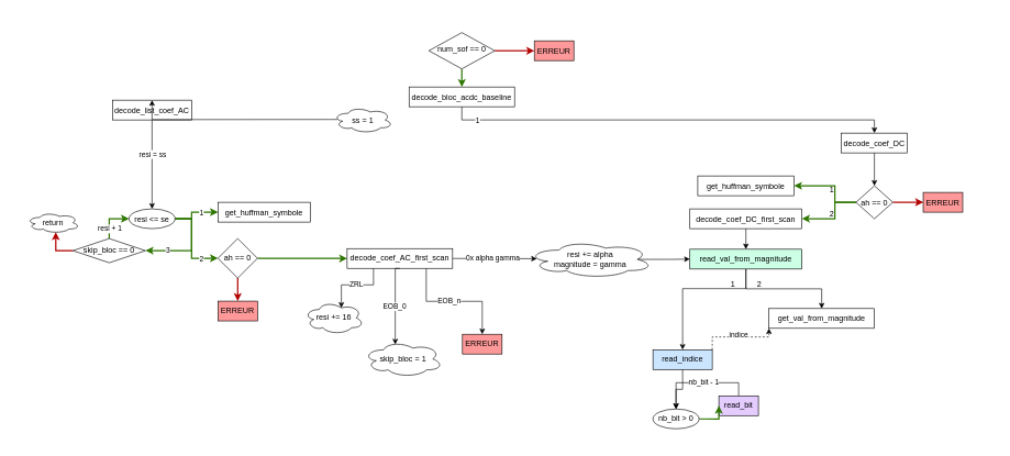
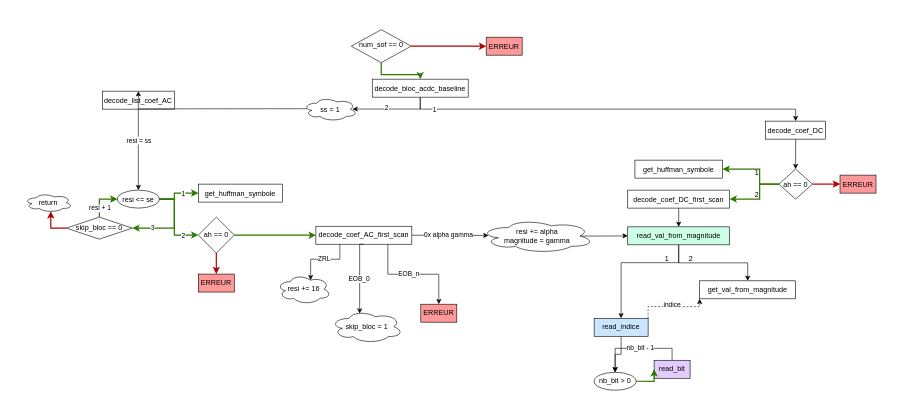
  <mxCell id="0" />
  <mxCell id="1" value="Cadre" parent="0" />
  <mxCell id="2" value="" style="rounded=0;whiteSpace=wrap;html=1;fillColor=default;strokeColor=none;" vertex="1" parent="1"><mxGeometry x="20" y="20" width="1490" height="650" as="geometry" /></mxCell>
  <mxCell id="3" parent="0" />
  <mxCell id="4" style="edgeStyle=orthogonalEdgeStyle;rounded=0;orthogonalLoop=1;jettySize=auto;html=1;exitX=0.5;exitY=1;exitDx=0;exitDy=0;entryX=0.5;entryY=0;entryDx=0;entryDy=0;" edge="1" parent="3" source="5" target="29"><mxGeometry relative="1" as="geometry" /></mxCell>
  <mxCell id="5" value="decode_coef_DC" style="rounded=0;whiteSpace=wrap;html=1;" vertex="1" parent="3"><mxGeometry x="1276" y="201.5" width="100" height="30" as="geometry" /></mxCell>
  <mxCell id="6" style="edgeStyle=orthogonalEdgeStyle;rounded=0;orthogonalLoop=1;jettySize=auto;html=1;exitX=0.5;exitY=1;exitDx=0;exitDy=0;entryX=0.5;entryY=0;entryDx=0;entryDy=0;" edge="1" parent="3" source="7" target="14"><mxGeometry relative="1" as="geometry" /></mxCell>
  <mxCell id="7" value="&lt;div&gt;decode_coef_DC_first_scan&lt;/div&gt;" style="rounded=0;whiteSpace=wrap;html=1;" vertex="1" parent="3"><mxGeometry x="1046" y="316.5" width="170" height="30" as="geometry" /></mxCell>
  <mxCell id="8" value="get_huffman_symbole" style="rounded=0;whiteSpace=wrap;html=1;" vertex="1" parent="3"><mxGeometry x="1058" y="266.5" width="146" height="30" as="geometry" /></mxCell>
  <mxCell id="9" style="edgeStyle=orthogonalEdgeStyle;rounded=0;orthogonalLoop=1;jettySize=auto;html=1;exitX=1;exitY=0.5;exitDx=0;exitDy=0;strokeWidth=2;fillColor=#e51400;strokeColor=#B20000;entryX=0;entryY=0.5;entryDx=0;entryDy=0;" edge="1" parent="3" source="29" target="71"><mxGeometry relative="1" as="geometry"><mxPoint x="1354" y="306.5" as="sourcePoint" /><mxPoint x="1390" y="329.5" as="targetPoint" /></mxGeometry></mxCell>
  <mxCell id="10" style="edgeStyle=orthogonalEdgeStyle;rounded=0;orthogonalLoop=1;jettySize=auto;html=1;exitX=0;exitY=0.5;exitDx=0;exitDy=0;entryX=1;entryY=0.5;entryDx=0;entryDy=0;strokeWidth=2;fillColor=#60a917;strokeColor=#2D7600;" edge="1" parent="3" source="29" target="8"><mxGeometry relative="1" as="geometry"><mxPoint x="1332" y="306.5" as="sourcePoint" /><Array as="points"><mxPoint x="1266" y="306.5" /><mxPoint x="1266" y="281.5" /></Array></mxGeometry></mxCell>
  <mxCell id="11" style="edgeStyle=orthogonalEdgeStyle;rounded=0;orthogonalLoop=1;jettySize=auto;html=1;exitX=0;exitY=0.5;exitDx=0;exitDy=0;entryX=1;entryY=0.5;entryDx=0;entryDy=0;strokeWidth=2;fillColor=#60a917;strokeColor=#2D7600;" edge="1" parent="3" source="29" target="7"><mxGeometry relative="1" as="geometry"><mxPoint x="1332" y="306.5" as="sourcePoint" /><Array as="points"><mxPoint x="1266" y="306.5" /><mxPoint x="1266" y="331.5" /></Array></mxGeometry></mxCell>
  <mxCell id="12" style="edgeStyle=orthogonalEdgeStyle;rounded=0;orthogonalLoop=1;jettySize=auto;html=1;exitX=0.5;exitY=1;exitDx=0;exitDy=0;entryX=0.5;entryY=0;entryDx=0;entryDy=0;" edge="1" parent="3" source="14" target="18"><mxGeometry relative="1" as="geometry"><Array as="points"><mxPoint x="1131" y="437.5" /><mxPoint x="1035" y="437.5" /></Array></mxGeometry></mxCell>
  <mxCell id="13" style="edgeStyle=orthogonalEdgeStyle;rounded=0;orthogonalLoop=1;jettySize=auto;html=1;exitX=0.5;exitY=1;exitDx=0;exitDy=0;entryX=0.5;entryY=0;entryDx=0;entryDy=0;" edge="1" parent="3" source="14" target="19"><mxGeometry relative="1" as="geometry" /></mxCell>
  <mxCell id="14" value="read_val_from_magnitude" style="rounded=0;whiteSpace=wrap;html=1;fillColor=#CCFFE6;" vertex="1" parent="3"><mxGeometry x="1046" y="377.75" width="170" height="30" as="geometry" /></mxCell>
  <mxCell id="15" style="edgeStyle=orthogonalEdgeStyle;rounded=0;orthogonalLoop=1;jettySize=auto;html=1;exitX=0.5;exitY=1;exitDx=0;exitDy=0;entryX=0.5;entryY=0;entryDx=0;entryDy=0;" edge="1" parent="3" source="18" target="28"><mxGeometry relative="1" as="geometry" /></mxCell>
  <mxCell id="16" style="edgeStyle=orthogonalEdgeStyle;rounded=0;orthogonalLoop=1;jettySize=auto;html=1;exitX=1;exitY=0;exitDx=0;exitDy=0;entryX=0;entryY=1;entryDx=0;entryDy=0;dashed=1;" edge="1" parent="3" source="18" target="19"><mxGeometry relative="1" as="geometry"><Array as="points"><mxPoint x="1080" y="510.75" /><mxPoint x="1166" y="510.75" /></Array></mxGeometry></mxCell>
  <mxCell id="17" value="indice" style="edgeLabel;html=1;align=center;verticalAlign=middle;resizable=0;points=[];" connectable="0" vertex="1" parent="16"><mxGeometry x="-0.2" y="-1" relative="1" as="geometry"><mxPoint x="12" y="-4" as="offset" /></mxGeometry></mxCell>
  <mxCell id="18" value="read_indice" style="rounded=0;whiteSpace=wrap;html=1;fillColor=#CCE5FF;" vertex="1" parent="3"><mxGeometry x="990" y="530.25" width="90" height="30" as="geometry" /></mxCell>
  <mxCell id="19" value="get_val_from_magnitude" style="rounded=0;whiteSpace=wrap;html=1;" vertex="1" parent="3"><mxGeometry x="1166" y="467.75" width="160" height="30" as="geometry" /></mxCell>
  <mxCell id="20" value="1" style="text;html=1;align=center;verticalAlign=middle;resizable=0;points=[];autosize=1;strokeColor=none;fillColor=none;" vertex="1" parent="3"><mxGeometry x="1246" y="271.5" width="30" height="30" as="geometry" /></mxCell>
  <mxCell id="21" value="2" style="text;html=1;align=center;verticalAlign=middle;resizable=0;points=[];autosize=1;strokeColor=none;fillColor=none;" vertex="1" parent="3"><mxGeometry x="1246" y="309.5" width="30" height="30" as="geometry" /></mxCell>
  <mxCell id="22" value="1" style="text;html=1;align=center;verticalAlign=middle;resizable=0;points=[];autosize=1;strokeColor=none;fillColor=none;" vertex="1" parent="3"><mxGeometry x="1096" y="415.75" width="30" height="30" as="geometry" /></mxCell>
  <mxCell id="23" value="2" style="text;html=1;align=center;verticalAlign=middle;resizable=0;points=[];autosize=1;strokeColor=none;fillColor=none;" vertex="1" parent="3"><mxGeometry x="1136" y="415.75" width="30" height="30" as="geometry" /></mxCell>
  <mxCell id="24" style="edgeStyle=orthogonalEdgeStyle;rounded=0;orthogonalLoop=1;jettySize=auto;html=1;exitX=0.5;exitY=0;exitDx=0;exitDy=0;entryX=0.5;entryY=0;entryDx=0;entryDy=0;" edge="1" parent="3" source="26" target="28"><mxGeometry relative="1" as="geometry" /></mxCell>
  <mxCell id="25" value="nb_bit - 1" style="edgeLabel;html=1;align=center;verticalAlign=middle;resizable=0;points=[];" vertex="1" connectable="0" parent="24"><mxGeometry x="-0.054" y="-1" relative="1" as="geometry"><mxPoint as="offset" /></mxGeometry></mxCell>
  <mxCell id="26" value="read_bit" style="rounded=0;whiteSpace=wrap;html=1;fillColor=#E5CCFF;" vertex="1" parent="3"><mxGeometry x="1090" y="600.25" width="60" height="30" as="geometry" /></mxCell>
  <mxCell id="27" style="edgeStyle=orthogonalEdgeStyle;rounded=0;orthogonalLoop=1;jettySize=auto;html=1;exitX=1;exitY=0.5;exitDx=0;exitDy=0;entryX=0;entryY=0.5;entryDx=0;entryDy=0;strokeWidth=2;fillColor=#60a917;strokeColor=#2D7600;" edge="1" parent="3" source="28" target="26"><mxGeometry relative="1" as="geometry" /></mxCell>
  <mxCell id="28" value="nb_bit &amp;gt; 0" style="ellipse;whiteSpace=wrap;html=1;" vertex="1" parent="3"><mxGeometry x="990" y="620.25" width="70" height="30" as="geometry" /></mxCell>
  <mxCell id="29" value="ah == 0" style="rhombus;whiteSpace=wrap;html=1;" vertex="1" parent="3"><mxGeometry x="1298" y="281.5" width="56" height="50" as="geometry" /></mxCell>
  <mxCell id="30" style="edgeStyle=orthogonalEdgeStyle;rounded=0;orthogonalLoop=1;jettySize=auto;html=1;exitX=0.5;exitY=1;exitDx=0;exitDy=0;entryX=0.5;entryY=0;entryDx=0;entryDy=0;" edge="1" parent="3" source="32" target="39"><mxGeometry relative="1" as="geometry" /></mxCell>
  <mxCell id="31" value="resi = ss" style="edgeLabel;html=1;align=center;verticalAlign=middle;resizable=0;points=[];" connectable="0" vertex="1" parent="30"><mxGeometry x="-0.233" relative="1" as="geometry"><mxPoint as="offset" /></mxGeometry></mxCell>
  <mxCell id="32" value="&lt;div&gt;decode_list_coef_AC&lt;/div&gt;" style="rounded=0;whiteSpace=wrap;html=1;" vertex="1" parent="3"><mxGeometry x="170" y="151.5" width="120" height="30" as="geometry" /></mxCell>
  <mxCell id="33" style="edgeStyle=orthogonalEdgeStyle;rounded=0;orthogonalLoop=1;jettySize=auto;html=1;exitX=1;exitY=0.5;exitDx=0;exitDy=0;entryX=0;entryY=0.5;entryDx=0;entryDy=0;strokeWidth=2;fillColor=#60a917;strokeColor=#2D7600;" edge="1" parent="3" source="39" target="40"><mxGeometry relative="1" as="geometry"><Array as="points"><mxPoint x="290" y="331.5" /><mxPoint x="290" y="321.5" /></Array></mxGeometry></mxCell>
  <mxCell id="34" value="1" style="edgeLabel;html=1;align=center;verticalAlign=middle;resizable=0;points=[];" connectable="0" vertex="1" parent="33"><mxGeometry x="0.315" relative="1" as="geometry"><mxPoint as="offset" /></mxGeometry></mxCell>
  <mxCell id="35" style="edgeStyle=orthogonalEdgeStyle;rounded=0;orthogonalLoop=1;jettySize=auto;html=1;exitX=1;exitY=0.5;exitDx=0;exitDy=0;entryX=0;entryY=0.5;entryDx=0;entryDy=0;strokeWidth=2;fillColor=#60a917;strokeColor=#2D7600;" edge="1" parent="3" source="39" target="43"><mxGeometry relative="1" as="geometry"><Array as="points"><mxPoint x="290" y="331.5" /><mxPoint x="290" y="391.5" /></Array></mxGeometry></mxCell>
  <mxCell id="36" value="2" style="edgeLabel;html=1;align=center;verticalAlign=middle;resizable=0;points=[];" connectable="0" vertex="1" parent="35"><mxGeometry x="0.578" y="-1" relative="1" as="geometry"><mxPoint as="offset" /></mxGeometry></mxCell>
  <mxCell id="37" style="edgeStyle=orthogonalEdgeStyle;rounded=0;orthogonalLoop=1;jettySize=auto;html=1;exitX=1;exitY=0.5;exitDx=0;exitDy=0;entryX=1;entryY=0.5;entryDx=0;entryDy=0;fillColor=#60a917;strokeColor=#2D7600;strokeWidth=2;" edge="1" parent="3" source="39" target="67"><mxGeometry relative="1" as="geometry"><Array as="points"><mxPoint x="290" y="331.5" /><mxPoint x="290" y="379.5" /></Array></mxGeometry></mxCell>
  <mxCell id="38" value="3" style="edgeLabel;html=1;align=center;verticalAlign=middle;resizable=0;points=[];" connectable="0" vertex="1" parent="37"><mxGeometry x="0.464" relative="1" as="geometry"><mxPoint x="-5" as="offset" /></mxGeometry></mxCell>
  <mxCell id="39" value="resi &amp;lt;= se" style="ellipse;whiteSpace=wrap;html=1;" vertex="1" parent="3"><mxGeometry x="195" y="316.5" width="70" height="30" as="geometry" /></mxCell>
  <mxCell id="40" value="get_huffman_symbole" style="rounded=0;whiteSpace=wrap;html=1;" vertex="1" parent="3"><mxGeometry x="330" y="306.5" width="140" height="30" as="geometry" /></mxCell>
  <mxCell id="41" style="edgeStyle=orthogonalEdgeStyle;rounded=0;orthogonalLoop=1;jettySize=auto;html=1;exitX=1;exitY=0.5;exitDx=0;exitDy=0;entryX=0;entryY=0.5;entryDx=0;entryDy=0;strokeWidth=2;fillColor=#60a917;strokeColor=#2D7600;" edge="1" parent="3" source="43" target="48"><mxGeometry relative="1" as="geometry" /></mxCell>
  <mxCell id="42" style="edgeStyle=orthogonalEdgeStyle;rounded=0;orthogonalLoop=1;jettySize=auto;html=1;exitX=0.5;exitY=1;exitDx=0;exitDy=0;entryX=0.5;entryY=0;entryDx=0;entryDy=0;strokeWidth=2;fillColor=#e51400;strokeColor=#B20000;" edge="1" parent="3" source="43" target="72"><mxGeometry relative="1" as="geometry" /></mxCell>
  <mxCell id="43" value="ah == 0" style="rhombus;whiteSpace=wrap;html=1;" vertex="1" parent="3"><mxGeometry x="330" y="361.5" width="60" height="60" as="geometry" /></mxCell>
  <mxCell id="44" style="edgeStyle=orthogonalEdgeStyle;rounded=0;orthogonalLoop=1;jettySize=auto;html=1;exitX=0.75;exitY=1;exitDx=0;exitDy=0;entryX=0.5;entryY=0;entryDx=0;entryDy=0;" edge="1" parent="3" source="48" target="51"><mxGeometry relative="1" as="geometry"><mxPoint x="736" y="506.75" as="targetPoint" /></mxGeometry></mxCell>
  <mxCell id="45" value="EOB_n" style="edgeLabel;html=1;align=center;verticalAlign=middle;resizable=0;points=[];" connectable="0" vertex="1" parent="44"><mxGeometry x="0.401" y="2" relative="1" as="geometry"><mxPoint x="-45" y="2" as="offset" /></mxGeometry></mxCell>
  <mxCell id="46" style="edgeStyle=orthogonalEdgeStyle;rounded=0;orthogonalLoop=1;jettySize=auto;html=1;exitX=1;exitY=0.5;exitDx=0;exitDy=0;entryX=0.073;entryY=0.482;entryDx=0;entryDy=0;entryPerimeter=0;" edge="1" parent="3" source="48" target="69"><mxGeometry relative="1" as="geometry"><mxPoint x="820" y="406.5" as="targetPoint" /></mxGeometry></mxCell>
  <mxCell id="47" value="0x alpha gamma" style="edgeLabel;html=1;align=center;verticalAlign=middle;resizable=0;points=[];" connectable="0" vertex="1" parent="46"><mxGeometry x="0.054" y="-1" relative="1" as="geometry"><mxPoint x="-7" y="-2" as="offset" /></mxGeometry></mxCell>
  <mxCell id="48" value="decode_coef_AC_first_scan" style="rounded=0;whiteSpace=wrap;html=1;" vertex="1" parent="3"><mxGeometry x="526" y="376.75" width="160" height="30" as="geometry" /></mxCell>
  <mxCell id="49" value="resi += 16" style="ellipse;shape=cloud;whiteSpace=wrap;html=1;" vertex="1" parent="3"><mxGeometry x="461" y="456.75" width="90" height="50" as="geometry" /></mxCell>
  <mxCell id="50" value="&lt;div&gt;skip_bloc = 1&lt;/div&gt;" style="ellipse;shape=cloud;whiteSpace=wrap;html=1;" vertex="1" parent="3"><mxGeometry x="551" y="516.75" width="120" height="55" as="geometry" /></mxCell>
  <mxCell id="51" value="ERREUR" style="rounded=0;whiteSpace=wrap;html=1;fillColor=#FF9999;" vertex="1" parent="3"><mxGeometry x="701" y="506.75" width="60" height="30" as="geometry" /></mxCell>
  <mxCell id="52" style="edgeStyle=orthogonalEdgeStyle;rounded=0;orthogonalLoop=1;jettySize=auto;html=1;exitX=0.25;exitY=1;exitDx=0;exitDy=0;entryX=0.625;entryY=0.2;entryDx=0;entryDy=0;entryPerimeter=0;" edge="1" parent="3" source="48" target="49"><mxGeometry relative="1" as="geometry" /></mxCell>
  <mxCell id="53" value="ZRL" style="edgeLabel;html=1;align=center;verticalAlign=middle;resizable=0;points=[];" connectable="0" vertex="1" parent="52"><mxGeometry x="0.243" y="-1" relative="1" as="geometry"><mxPoint x="16" y="1" as="offset" /></mxGeometry></mxCell>
  <mxCell id="54" style="edgeStyle=orthogonalEdgeStyle;rounded=0;orthogonalLoop=1;jettySize=auto;html=1;exitX=0.5;exitY=1;exitDx=0;exitDy=0;entryX=0.4;entryY=0.1;entryDx=0;entryDy=0;entryPerimeter=0;" edge="1" parent="3" source="48" target="50"><mxGeometry relative="1" as="geometry"><Array as="points"><mxPoint x="599" y="406.75" /></Array></mxGeometry></mxCell>
  <mxCell id="55" value="EOB_0" style="edgeLabel;html=1;align=center;verticalAlign=middle;resizable=0;points=[];" connectable="0" vertex="1" parent="54"><mxGeometry x="0.067" y="-2" relative="1" as="geometry"><mxPoint as="offset" /></mxGeometry></mxCell>
  <mxCell id="56" style="edgeStyle=orthogonalEdgeStyle;rounded=0;orthogonalLoop=1;jettySize=auto;html=1;exitX=0.5;exitY=1;exitDx=0;exitDy=0;entryX=0.5;entryY=0;entryDx=0;entryDy=0;" edge="1" parent="3" source="59" target="5"><mxGeometry relative="1" as="geometry"><Array as="points"><mxPoint x="700" y="181.5" /><mxPoint x="1326" y="181.5" /></Array></mxGeometry></mxCell>
  <mxCell id="57" value="1" style="edgeLabel;html=1;align=center;verticalAlign=middle;resizable=0;points=[];" connectable="0" vertex="1" parent="56"><mxGeometry x="-0.715" y="2" relative="1" as="geometry"><mxPoint x="-52" y="2" as="offset" /></mxGeometry></mxCell>
  <mxCell id="58" style="edgeStyle=orthogonalEdgeStyle;rounded=0;orthogonalLoop=1;jettySize=auto;html=1;entryX=0.5;entryY=0;entryDx=0;entryDy=0;exitX=0.067;exitY=0.482;exitDx=0;exitDy=0;exitPerimeter=0;" edge="1" parent="3" source="75" target="32"><mxGeometry relative="1" as="geometry"><Array as="points"><mxPoint x="500" y="181" /><mxPoint x="230" y="181" /></Array><mxPoint x="500" y="220" as="sourcePoint" /></mxGeometry></mxCell>
  <mxCell id="59" value="decode_bloc_acdc_baseline" style="rounded=0;whiteSpace=wrap;html=1;" vertex="1" parent="3"><mxGeometry x="620" y="131.5" width="160" height="30" as="geometry" /></mxCell>
  <mxCell id="60" style="edgeStyle=orthogonalEdgeStyle;rounded=0;orthogonalLoop=1;jettySize=auto;html=1;exitX=0.5;exitY=1;exitDx=0;exitDy=0;entryX=0.5;entryY=0;entryDx=0;entryDy=0;strokeWidth=2;fillColor=#60a917;strokeColor=#2D7600;" edge="1" parent="3" source="62" target="59"><mxGeometry relative="1" as="geometry" /></mxCell>
  <mxCell id="61" style="edgeStyle=orthogonalEdgeStyle;rounded=0;orthogonalLoop=1;jettySize=auto;html=1;exitX=1;exitY=0.5;exitDx=0;exitDy=0;entryX=0;entryY=0.5;entryDx=0;entryDy=0;strokeWidth=2;fillColor=#e51400;strokeColor=#B20000;" edge="1" parent="3" source="62" target="63"><mxGeometry relative="1" as="geometry"><mxPoint x="790" y="76.5" as="targetPoint" /></mxGeometry></mxCell>
- <mxCell id="62" value="num_sof == 0" style="rhombus;whiteSpace=wrap;html=1;spacingBottom=3;" vertex="1" parent="3"><mxGeometry x="650" y="49" width="100" height="55" as="geometry" /></mxCell>
+ <mxCell id="62" value="num_sof == 0" style="rhombus;whiteSpace=wrap;html=1;spacingBottom=3;" vertex="1" parent="3"><mxGeometry x="585" y="49" width="100" height="55" as="geometry" /></mxCell>
  <mxCell id="63" value="ERREUR" style="rounded=0;whiteSpace=wrap;html=1;fillColor=#FF9999;" vertex="1" parent="3"><mxGeometry x="810" y="61.5" width="60" height="30" as="geometry" /></mxCell>
  <mxCell id="64" style="edgeStyle=orthogonalEdgeStyle;rounded=0;orthogonalLoop=1;jettySize=auto;html=1;exitX=0.5;exitY=0;exitDx=0;exitDy=0;entryX=0;entryY=0.5;entryDx=0;entryDy=0;strokeWidth=2;fillColor=#60a917;strokeColor=#2D7600;" edge="1" parent="3" source="67" target="39"><mxGeometry relative="1" as="geometry" /></mxCell>
  <mxCell id="65" value="resi + 1" style="edgeLabel;html=1;align=center;verticalAlign=middle;resizable=0;points=[];" connectable="0" vertex="1" parent="64"><mxGeometry x="-0.296" relative="1" as="geometry"><mxPoint y="6" as="offset" /></mxGeometry></mxCell>
  <mxCell id="66" style="edgeStyle=orthogonalEdgeStyle;rounded=0;orthogonalLoop=1;jettySize=auto;html=1;exitX=0;exitY=0.5;exitDx=0;exitDy=0;strokeWidth=2;fillColor=#e51400;strokeColor=#B20000;entryX=0.55;entryY=0.95;entryDx=0;entryDy=0;entryPerimeter=0;" edge="1" parent="3" source="67" target="76"><mxGeometry relative="1" as="geometry"><mxPoint x="80" y="346.5" as="targetPoint" /></mxGeometry></mxCell>
  <mxCell id="67" value="skip_bloc == 0" style="rhombus;whiteSpace=wrap;html=1;" vertex="1" parent="3"><mxGeometry x="110" y="361.5" width="110" height="36.75" as="geometry" /></mxCell>
  <mxCell id="68" style="edgeStyle=orthogonalEdgeStyle;rounded=0;orthogonalLoop=1;jettySize=auto;html=1;exitX=0.875;exitY=0.5;exitDx=0;exitDy=0;exitPerimeter=0;entryX=0;entryY=0.5;entryDx=0;entryDy=0;" edge="1" parent="3" source="69" target="14"><mxGeometry relative="1" as="geometry"><Array as="points"><mxPoint x="1018" y="392.5" /></Array></mxGeometry></mxCell>
  <mxCell id="69" value="&lt;div&gt;resi += alpha&lt;/div&gt;&lt;div&gt;magnitude = gamma&lt;/div&gt;" style="ellipse;shape=cloud;whiteSpace=wrap;html=1;" vertex="1" parent="3"><mxGeometry x="800" y="364.75" width="190" height="56.75" as="geometry" /></mxCell>
  <mxCell id="70" value="&amp;nbsp;" style="text;whiteSpace=wrap;html=1;" vertex="1" parent="3"><mxGeometry x="1130" y="579.5" width="40" height="40" as="geometry" /></mxCell>
  <mxCell id="71" value="ERREUR" style="rounded=0;whiteSpace=wrap;html=1;fillColor=#FF9999;" vertex="1" parent="3"><mxGeometry x="1400" y="291.5" width="60" height="30" as="geometry" /></mxCell>
  <mxCell id="72" value="ERREUR" style="rounded=0;whiteSpace=wrap;html=1;fillColor=#FF9999;" vertex="1" parent="3"><mxGeometry x="330" y="456.5" width="60" height="30" as="geometry" /></mxCell>
+ <mxCell id="73" value="" style="edgeStyle=orthogonalEdgeStyle;rounded=0;orthogonalLoop=1;jettySize=auto;html=1;exitX=0.5;exitY=1;exitDx=0;exitDy=0;entryX=0.913;entryY=0.495;entryDx=0;entryDy=0;entryPerimeter=0;" edge="1" parent="3" source="59" target="75"><mxGeometry relative="1" as="geometry"><Array as="points"><mxPoint x="700" y="181" /></Array><mxPoint x="700" y="161.5" as="sourcePoint" /><mxPoint x="600" y="170" as="targetPoint" /></mxGeometry></mxCell>
+ <mxCell id="74" value="2" style="edgeLabel;html=1;align=center;verticalAlign=middle;resizable=0;points=[];" connectable="0" vertex="1" parent="73"><mxGeometry x="-0.751" relative="1" as="geometry"><mxPoint x="-57" as="offset" /></mxGeometry></mxCell>
  <mxCell id="75" value="ss = 1" style="ellipse;shape=cloud;whiteSpace=wrap;html=1;" vertex="1" parent="3"><mxGeometry x="505" y="161.5" width="90" height="40" as="geometry" /></mxCell>
  <mxCell id="76" value="return" style="ellipse;shape=cloud;whiteSpace=wrap;html=1;" vertex="1" parent="3"><mxGeometry x="40" y="321.5" width="80" height="32" as="geometry" /></mxCell>
